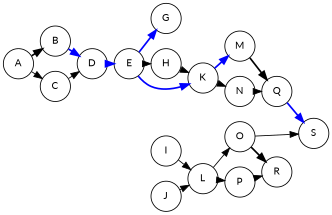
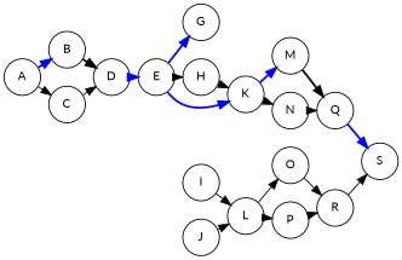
  digraph {
    fontname=Lato
    fontsize=12
    rank=LR
    rankdir=LR
    ranksep=0.1
    node [fontname=Lato fontsize=12 shape=circle]
    edge [fontname=Lato fontsize=12]
    A
    B
    C
    D
    E
    G
    H
    K
    I
    L
    J
    M
    N
    Q
    S
    O
    P
    R
-   A -> B [color=black style=bold]
+   A -> B [color=blue style=bold]
    A -> C
-   B -> D [color=blue style=bold]
+   B -> D [color=black style=bold]
    C -> D
    D -> E [color=blue style=bold]
    E -> G [color=blue style=bold]
    E -> H
    E -> K [color=blue style=bold]
    H -> K
    K -> M [color=blue style=bold]
    K -> N
    I -> L
    L -> O
    L -> P
    J -> L
    M -> Q [color=black style=bold]
    N -> Q
    Q -> S [color=blue style=bold]
-   O -> R [style=bold]
+   O -> R
    P -> R
-   O -> S
+   R -> S
  }
